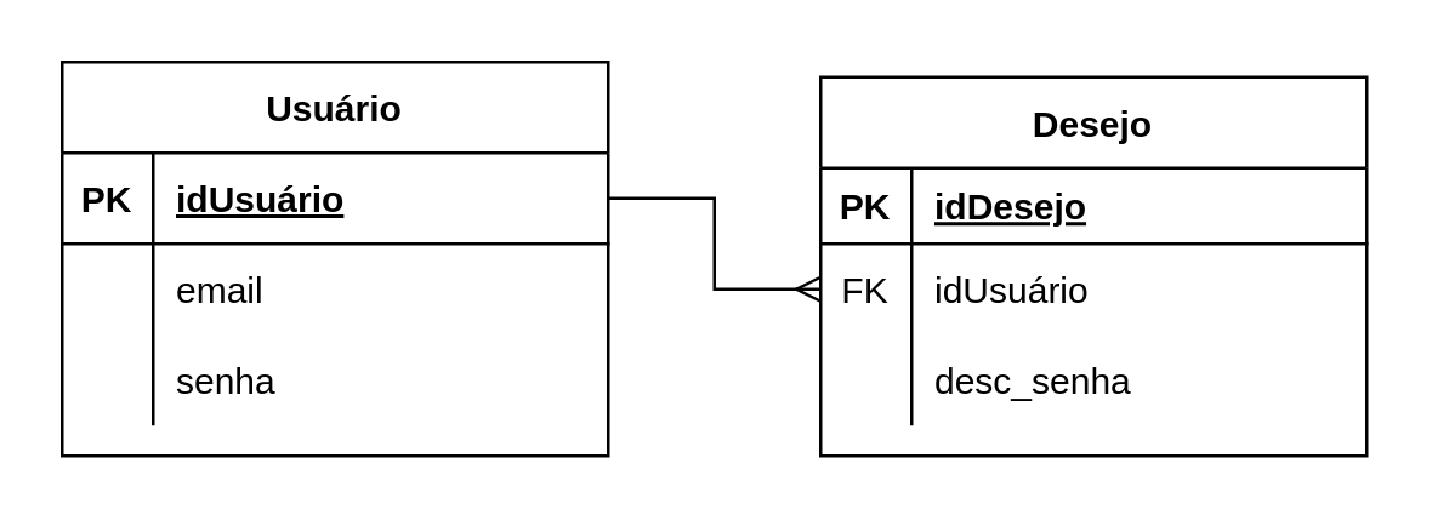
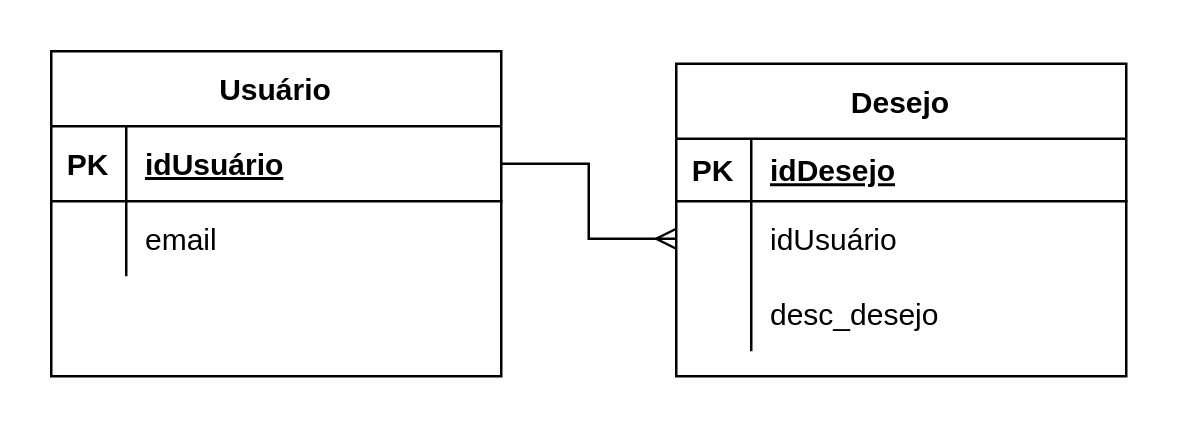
  <mxCell id="0" />
  <mxCell id="1" parent="0" />
  <mxCell id="2" value="Usuário" style="shape=table;startSize=30;container=1;collapsible=1;childLayout=tableLayout;fixedRows=1;rowLines=0;fontStyle=1;align=center;resizeLast=1;" vertex="1" parent="1"><mxGeometry x="20" y="20" width="180" height="130" as="geometry" /></mxCell>
  <mxCell id="3" value="" style="shape=partialRectangle;collapsible=0;dropTarget=0;pointerEvents=0;fillColor=none;top=0;left=0;bottom=1;right=0;points=[[0,0.5],[1,0.5]];portConstraint=eastwest;" vertex="1" parent="2"><mxGeometry y="30" width="180" height="30" as="geometry" /></mxCell>
  <mxCell id="4" value="PK" style="shape=partialRectangle;connectable=0;fillColor=none;top=0;left=0;bottom=0;right=0;fontStyle=1;overflow=hidden;" vertex="1" parent="3"><mxGeometry width="30" height="30" as="geometry"><mxRectangle width="30" height="30" as="alternateBounds" /></mxGeometry></mxCell>
  <mxCell id="5" value="idUsuário" style="shape=partialRectangle;connectable=0;fillColor=none;top=0;left=0;bottom=0;right=0;align=left;spacingLeft=6;fontStyle=5;overflow=hidden;" vertex="1" parent="3"><mxGeometry x="30" width="150" height="30" as="geometry"><mxRectangle width="150" height="30" as="alternateBounds" /></mxGeometry></mxCell>
  <mxCell id="6" value="" style="shape=partialRectangle;collapsible=0;dropTarget=0;pointerEvents=0;fillColor=none;top=0;left=0;bottom=0;right=0;points=[[0,0.5],[1,0.5]];portConstraint=eastwest;" vertex="1" parent="2"><mxGeometry y="60" width="180" height="30" as="geometry" /></mxCell>
  <mxCell id="7" value="" style="shape=partialRectangle;connectable=0;fillColor=none;top=0;left=0;bottom=0;right=0;editable=1;overflow=hidden;" vertex="1" parent="6"><mxGeometry width="30" height="30" as="geometry"><mxRectangle width="30" height="30" as="alternateBounds" /></mxGeometry></mxCell>
  <mxCell id="8" value="email" style="shape=partialRectangle;connectable=0;fillColor=none;top=0;left=0;bottom=0;right=0;align=left;spacingLeft=6;overflow=hidden;" vertex="1" parent="6"><mxGeometry x="30" width="150" height="30" as="geometry"><mxRectangle width="150" height="30" as="alternateBounds" /></mxGeometry></mxCell>
  <mxCell id="9" value="" style="shape=partialRectangle;collapsible=0;dropTarget=0;pointerEvents=0;fillColor=none;top=0;left=0;bottom=0;right=0;points=[[0,0.5],[1,0.5]];portConstraint=eastwest;" vertex="1" parent="2"><mxGeometry y="90" width="180" height="30" as="geometry" /></mxCell>
  <mxCell id="10" value="" style="shape=partialRectangle;connectable=0;fillColor=none;top=0;left=0;bottom=0;right=0;editable=1;overflow=hidden;" vertex="1" parent="9"><mxGeometry width="30" height="30" as="geometry"><mxRectangle width="30" height="30" as="alternateBounds" /></mxGeometry></mxCell>
- <mxCell id="11" value="senha" style="shape=partialRectangle;connectable=0;fillColor=none;top=0;left=0;bottom=0;right=0;align=left;spacingLeft=6;overflow=hidden;" vertex="1" parent="9"><mxGeometry x="30" width="150" height="30" as="geometry"><mxRectangle width="150" height="30" as="alternateBounds" /></mxGeometry></mxCell>
  <mxCell id="12" value="Desejo" style="shape=table;startSize=30;container=1;collapsible=1;childLayout=tableLayout;fixedRows=1;rowLines=0;fontStyle=1;align=center;resizeLast=1;" vertex="1" parent="1"><mxGeometry x="270" y="25" width="180" height="125" as="geometry" /></mxCell>
  <mxCell id="13" value="" style="shape=partialRectangle;collapsible=0;dropTarget=0;pointerEvents=0;fillColor=none;top=0;left=0;bottom=1;right=0;points=[[0,0.5],[1,0.5]];portConstraint=eastwest;" vertex="1" parent="12"><mxGeometry y="30" width="180" height="25" as="geometry" /></mxCell>
  <mxCell id="14" value="PK" style="shape=partialRectangle;connectable=0;fillColor=none;top=0;left=0;bottom=0;right=0;fontStyle=1;overflow=hidden;" vertex="1" parent="13"><mxGeometry width="30" height="25" as="geometry"><mxRectangle width="30" height="25" as="alternateBounds" /></mxGeometry></mxCell>
  <mxCell id="15" value="idDesejo" style="shape=partialRectangle;connectable=0;fillColor=none;top=0;left=0;bottom=0;right=0;align=left;spacingLeft=6;fontStyle=5;overflow=hidden;" vertex="1" parent="13"><mxGeometry x="30" width="150" height="25" as="geometry"><mxRectangle width="150" height="25" as="alternateBounds" /></mxGeometry></mxCell>
  <mxCell id="16" value="" style="shape=partialRectangle;collapsible=0;dropTarget=0;pointerEvents=0;fillColor=none;top=0;left=0;bottom=0;right=0;points=[[0,0.5],[1,0.5]];portConstraint=eastwest;" vertex="1" parent="12"><mxGeometry y="55" width="180" height="30" as="geometry" /></mxCell>
- <mxCell id="17" value="FK" style="shape=partialRectangle;connectable=0;fillColor=none;top=0;left=0;bottom=0;right=0;fontStyle=0;overflow=hidden;" vertex="1" parent="16"><mxGeometry width="30" height="30" as="geometry"><mxRectangle width="30" height="30" as="alternateBounds" /></mxGeometry></mxCell>
  <mxCell id="18" value="idUsuário" style="shape=partialRectangle;connectable=0;fillColor=none;top=0;left=0;bottom=0;right=0;align=left;spacingLeft=6;fontStyle=0;overflow=hidden;" vertex="1" parent="16"><mxGeometry x="30" width="150" height="30" as="geometry"><mxRectangle width="150" height="30" as="alternateBounds" /></mxGeometry></mxCell>
  <mxCell id="19" value="" style="shape=partialRectangle;collapsible=0;dropTarget=0;pointerEvents=0;fillColor=none;top=0;left=0;bottom=0;right=0;points=[[0,0.5],[1,0.5]];portConstraint=eastwest;" vertex="1" parent="12"><mxGeometry y="85" width="180" height="30" as="geometry" /></mxCell>
  <mxCell id="20" value="" style="shape=partialRectangle;connectable=0;fillColor=none;top=0;left=0;bottom=0;right=0;editable=1;overflow=hidden;" vertex="1" parent="19"><mxGeometry width="30" height="30" as="geometry"><mxRectangle width="30" height="30" as="alternateBounds" /></mxGeometry></mxCell>
- <mxCell id="21" value="desc_senha" style="shape=partialRectangle;connectable=0;fillColor=none;top=0;left=0;bottom=0;right=0;align=left;spacingLeft=6;overflow=hidden;" vertex="1" parent="19"><mxGeometry x="30" width="150" height="30" as="geometry"><mxRectangle width="150" height="30" as="alternateBounds" /></mxGeometry></mxCell>
+ <mxCell id="21" value="desc_desejo" style="shape=partialRectangle;connectable=0;fillColor=none;top=0;left=0;bottom=0;right=0;align=left;spacingLeft=6;overflow=hidden;" vertex="1" parent="19"><mxGeometry x="30" width="150" height="30" as="geometry"><mxRectangle width="150" height="30" as="alternateBounds" /></mxGeometry></mxCell>
  <mxCell id="22" style="edgeStyle=orthogonalEdgeStyle;rounded=0;orthogonalLoop=1;jettySize=auto;html=1;exitX=1;exitY=0.5;exitDx=0;exitDy=0;entryX=0;entryY=0.5;entryDx=0;entryDy=0;endArrow=ERmany;endFill=0;" edge="1" parent="1" source="3" target="16"><mxGeometry relative="1" as="geometry" /></mxCell>
